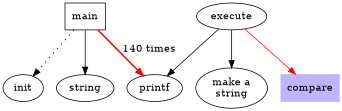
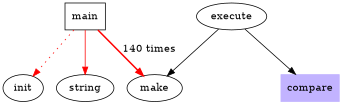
  digraph {
    main [shape=box]
    init
    n3 [label=string]
-   printf
+   printf [label=make]
    execute
-   n6 [label="make a\nstring"]
    compare [color=".7 .3 1.0" shape=box style=filled]
-   main -> init [style=dotted]
-   main -> n3
+   main -> init [style=dotted color=red]
+   main -> n3 [color=red]
    main -> printf [color=red label="140 times" style=bold]
    execute -> printf
-   execute -> n6
-   execute -> compare [color=red]
+   execute -> compare [color=black]
  }
